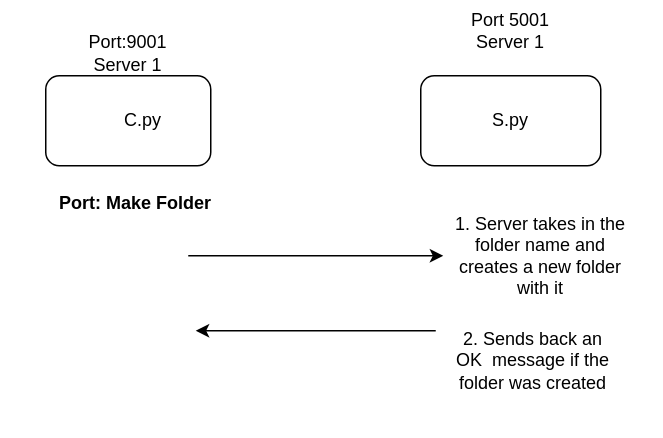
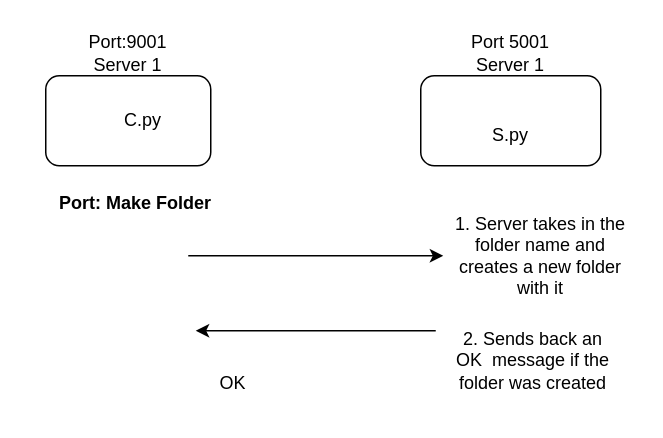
  <mxCell id="0" />
  <mxCell id="1" parent="0" />
  <mxCell id="2" value="" style="rounded=1;whiteSpace=wrap;html=1;fontSize=20;" vertex="1" parent="1"><mxGeometry x="30" y="50" width="110" height="60" as="geometry" /></mxCell>
  <mxCell id="3" value="C.py" style="text;html=1;align=center;verticalAlign=middle;whiteSpace=wrap;rounded=0;" vertex="1" parent="1"><mxGeometry x="55" y="57.5" width="80" height="45" as="geometry" /></mxCell>
  <mxCell id="4" value="" style="rounded=1;whiteSpace=wrap;html=1;" vertex="1" parent="1"><mxGeometry x="280" y="50" width="120" height="60" as="geometry" /></mxCell>
- <mxCell id="5" value="S.py" style="text;html=1;align=center;verticalAlign=middle;whiteSpace=wrap;rounded=0;" vertex="1" parent="1"><mxGeometry x="310" y="65" width="60" height="30" as="geometry" /></mxCell>
+ <mxCell id="5" value="S.py" style="text;html=1;align=center;verticalAlign=middle;whiteSpace=wrap;rounded=0;" vertex="1" parent="1"><mxGeometry x="310" y="75" width="60" height="30" as="geometry" /></mxCell>
  <mxCell id="6" value="Port:9001&lt;div&gt;Server 1&lt;/div&gt;" style="text;html=1;align=center;verticalAlign=middle;whiteSpace=wrap;rounded=0;" vertex="1" parent="1"><mxGeometry x="55" y="20" width="60" height="30" as="geometry" /></mxCell>
- <mxCell id="7" value="Port 5001&lt;div&gt;Server 1&lt;/div&gt;" style="text;html=1;align=center;verticalAlign=middle;whiteSpace=wrap;rounded=0;" vertex="1" parent="1"><mxGeometry x="310" y="5" width="60" height="30" as="geometry" /></mxCell>
+ <mxCell id="7" value="Port 5001&lt;div&gt;Server 1&lt;/div&gt;" style="text;html=1;align=center;verticalAlign=middle;whiteSpace=wrap;rounded=0;" vertex="1" parent="1"><mxGeometry x="310" y="20" width="60" height="30" as="geometry" /></mxCell>
  <mxCell id="8" value="" style="endArrow=classic;html=1;rounded=0;" edge="1" parent="1"><mxGeometry width="50" height="50" relative="1" as="geometry"><mxPoint x="125" y="170" as="sourcePoint" /><mxPoint x="295" y="170" as="targetPoint" /></mxGeometry></mxCell>
  <mxCell id="9" value="&lt;b&gt;Port: Make Folder&lt;/b&gt;" style="text;html=1;align=center;verticalAlign=middle;whiteSpace=wrap;rounded=0;" vertex="1" parent="1"><mxGeometry x="20" y="120" width="140" height="30" as="geometry" /></mxCell>
  <mxCell id="10" value="1. Server takes in the folder name and creates a new folder with it" style="text;html=1;align=center;verticalAlign=middle;whiteSpace=wrap;rounded=0;" vertex="1" parent="1"><mxGeometry x="300" y="130" width="120" height="80" as="geometry" /></mxCell>
  <mxCell id="11" value="" style="endArrow=classic;html=1;rounded=0;" edge="1" parent="1"><mxGeometry width="50" height="50" relative="1" as="geometry"><mxPoint x="290" y="220" as="sourcePoint" /><mxPoint x="130" y="220" as="targetPoint" /></mxGeometry></mxCell>
  <mxCell id="12" value="2. Sends back an OK&amp;nbsp; message if the folder was created" style="text;html=1;align=center;verticalAlign=middle;whiteSpace=wrap;rounded=0;" vertex="1" parent="1"><mxGeometry x="300" y="210" width="110" height="60" as="geometry" /></mxCell>
+ <mxCell id="13" value="OK" style="text;html=1;align=center;verticalAlign=middle;whiteSpace=wrap;rounded=0;" vertex="1" parent="1"><mxGeometry x="125" y="240" width="60" height="30" as="geometry" /></mxCell>
